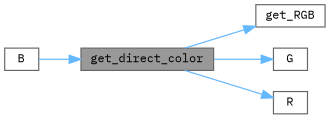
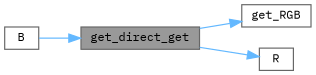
  digraph {
    fontname="IBM Plex Mono"
    rankdir=LR
    node [color=grey40 fillcolor=white fontname="IBM Plex Mono" fontsize=10 shape=box style=filled]
    edge [color=steelblue1 fontname="IBM Plex Mono" fontsize=10 labelfontname=Helvetica labelfontsize=10 style=solid]
-   n1 [color=gray40 fillcolor=grey60 fontcolor=black height=0.2 label=get_direct_color width=0.4]
+   n1 [color=gray40 fillcolor=grey60 fontcolor=black height=0.2 label=get_direct_get width=0.4]
    n2 [height=0.2 label=get_RGB width=0.4]
-   n3 [height=0.2 label=G width=0.4]
    n4 [height=0.2 label=R width=0.4]
    n5 [height=0.2 label=B width=0.4]
    n1 -> n2
-   n1 -> n3
    n1 -> n4
    n5 -> n1
  }
